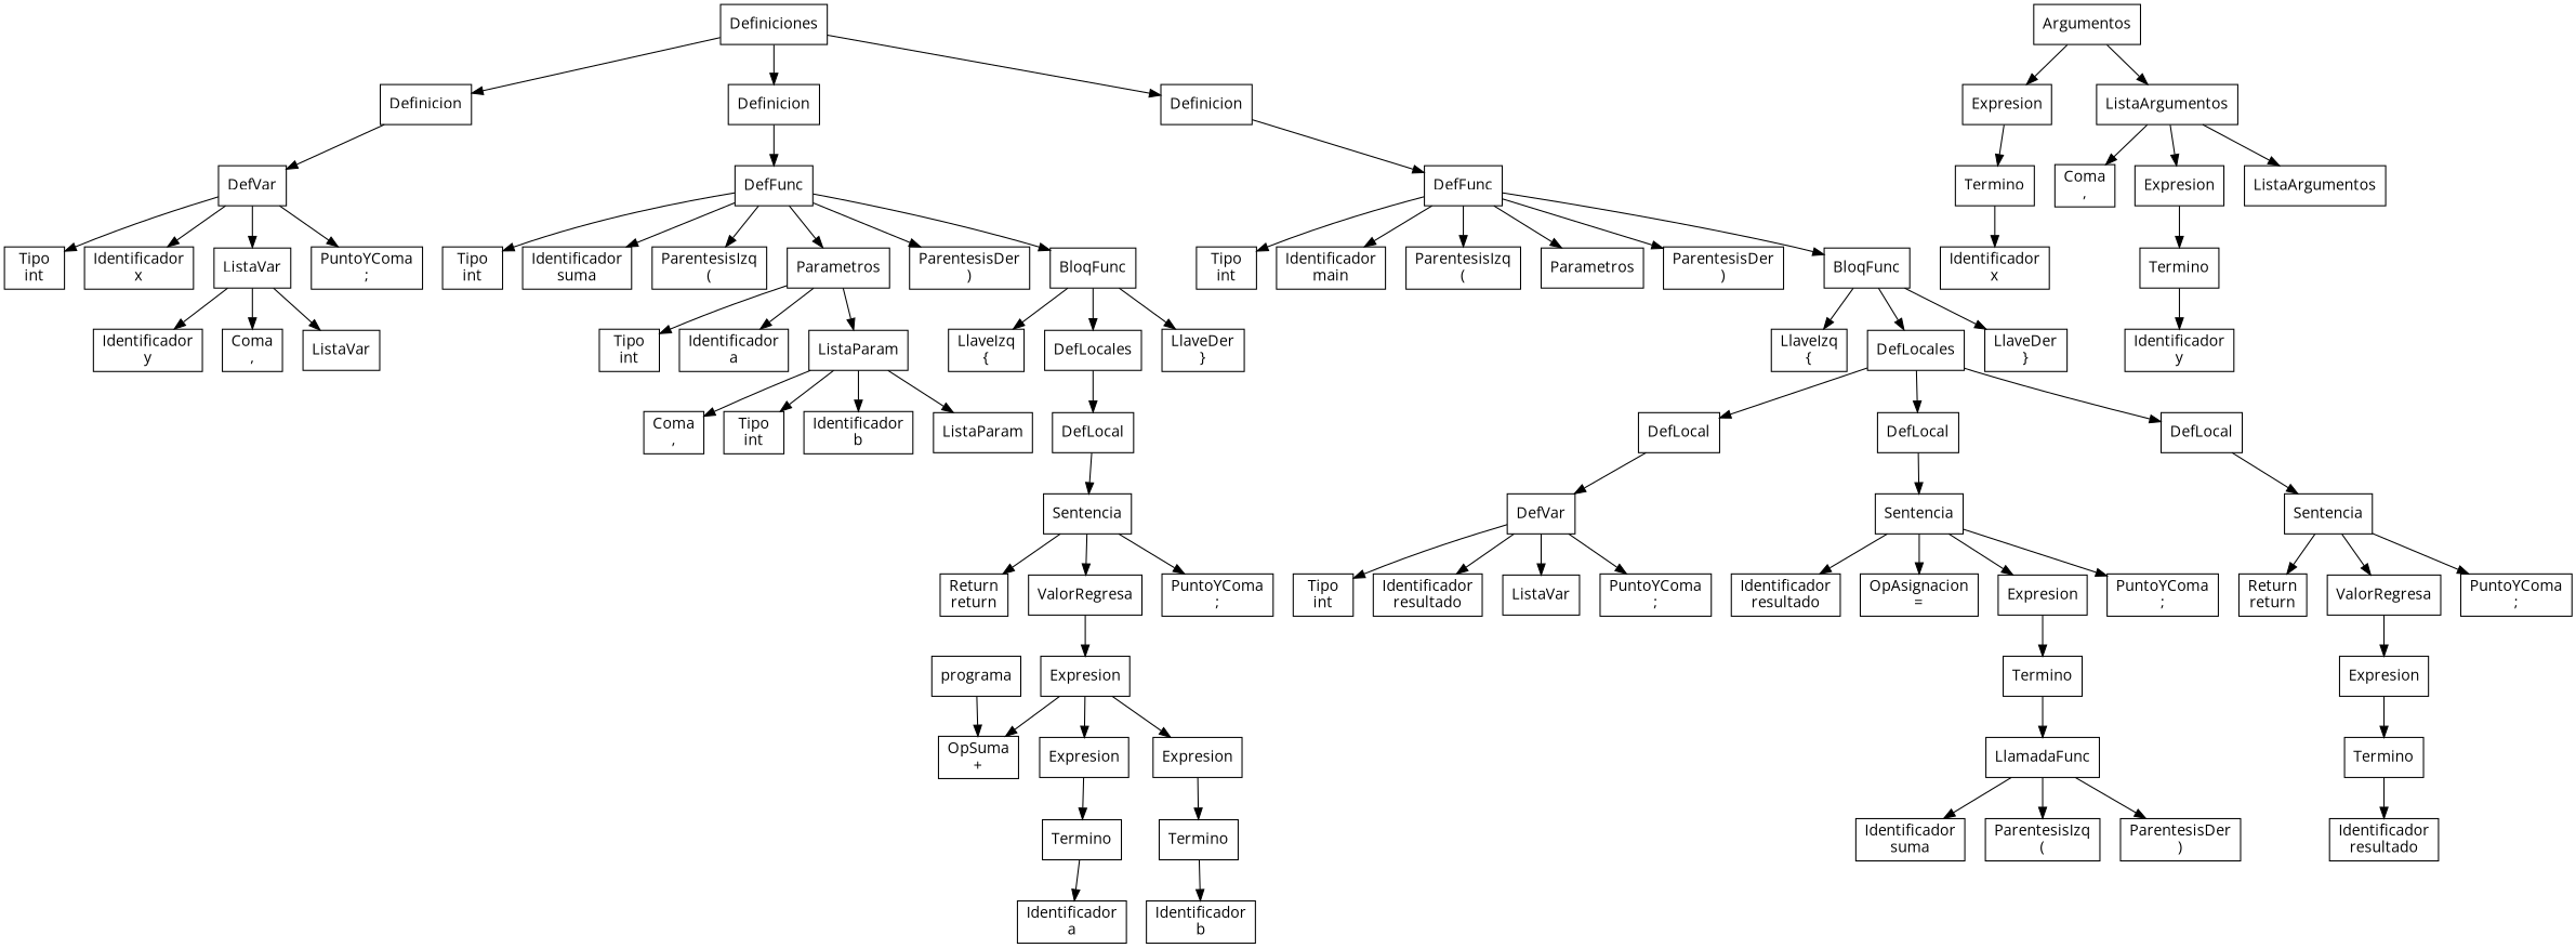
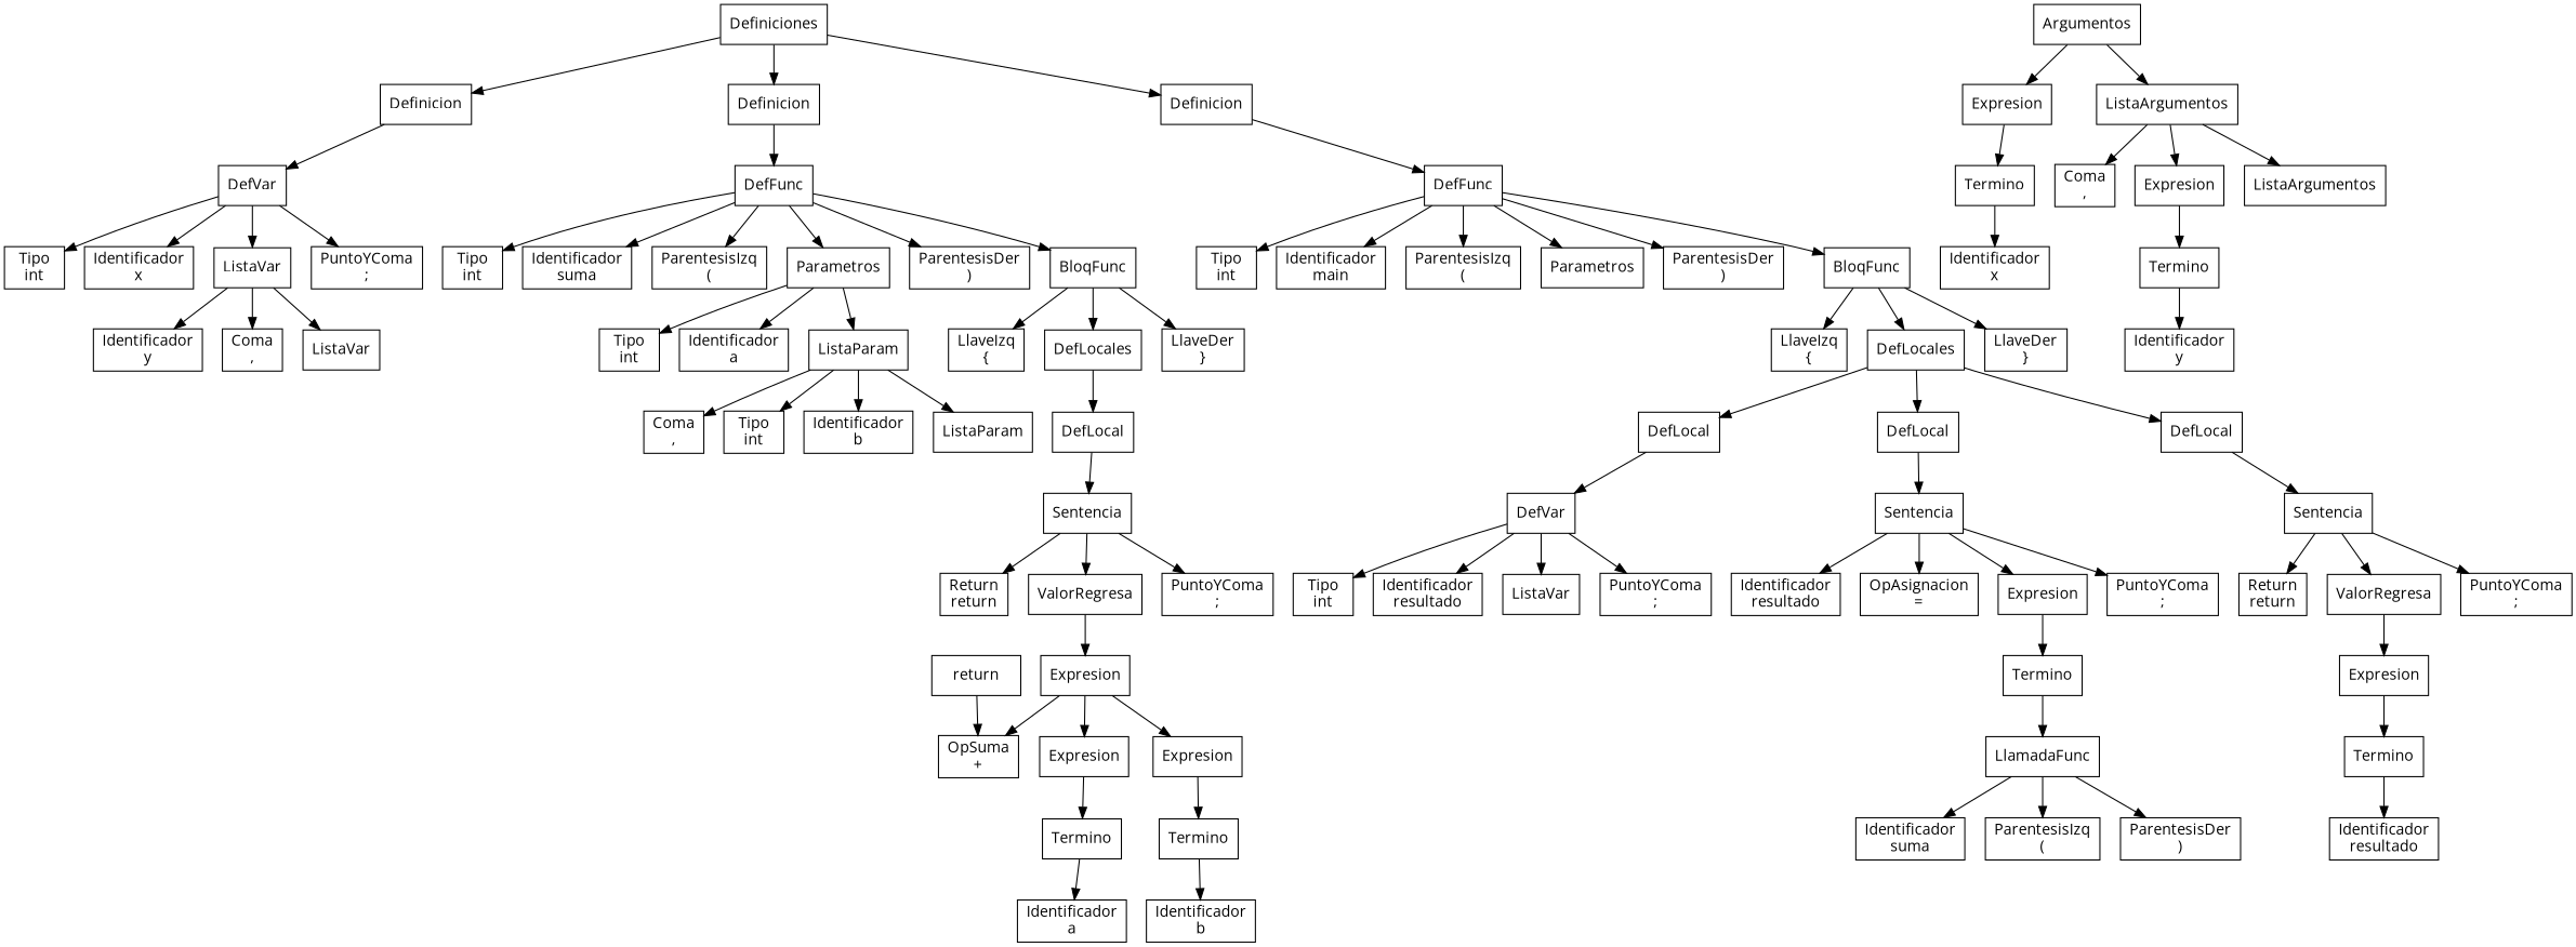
  digraph {
    fontname="Open Sans"
    rankdir=TB
    node [fontname="Open Sans" shape=box]
    edge [fontname="Open Sans"]
-   n1 [label=programa]
+   n1 [label=return]
    n2 [label="OpSuma\n+"]
    n3 [label=Definiciones]
    n4 [label=Definicion]
    n5 [label=Definicion]
    n6 [label=Definicion]
    n7 [label=DefVar]
    n8 [label=DefFunc]
    n9 [label=DefFunc]
    n10 [label="Tipo\nint"]
    n11 [label="Identificador\nx"]
    n12 [label=ListaVar]
    n13 [label="PuntoYComa\n;"]
    n14 [label="Identificador\ny"]
    n15 [label="Coma\n,"]
    n16 [label=ListaVar]
    n17 [label="Tipo\nint"]
    n18 [label="Identificador\nsuma"]
    n19 [label="ParentesisIzq\n("]
    n20 [label=Parametros]
    n21 [label="ParentesisDer\n)"]
    n22 [label=BloqFunc]
    n23 [label="Tipo\nint"]
    n24 [label="Identificador\na"]
    n25 [label=ListaParam]
    n26 [label="LlaveIzq\n{"]
    n27 [label=DefLocales]
    n28 [label="LlaveDer\n}"]
    n29 [label="Coma\n,"]
    n30 [label="Tipo\nint"]
    n31 [label="Identificador\nb"]
    n32 [label=ListaParam]
    n33 [label=DefLocal]
    n34 [label=Sentencia]
    n35 [label="Return\nreturn"]
    n36 [label=ValorRegresa]
    n37 [label="PuntoYComa\n;"]
    n38 [label=Expresion]
    n39 [label=Expresion]
    n40 [label=Expresion]
    n41 [label=Termino]
    n42 [label=Termino]
    n43 [label="Identificador\na"]
    n44 [label="Identificador\nb"]
    n45 [label="Tipo\nint"]
    n46 [label="Identificador\nmain"]
    n47 [label="ParentesisIzq\n("]
    n48 [label=Parametros]
    n49 [label="ParentesisDer\n)"]
    n50 [label=BloqFunc]
    n51 [label="LlaveIzq\n{"]
    n52 [label=DefLocales]
    n53 [label="LlaveDer\n}"]
    n54 [label=DefLocal]
    n55 [label=DefLocal]
    n56 [label=DefLocal]
    n57 [label=DefVar]
    n58 [label=Sentencia]
    n59 [label=Sentencia]
    n60 [label="Tipo\nint"]
    n61 [label="Identificador\nresultado"]
    n62 [label=ListaVar]
    n63 [label="PuntoYComa\n;"]
    n64 [label="Identificador\nresultado"]
    n65 [label="OpAsignacion\n="]
    n66 [label=Expresion]
    n67 [label="PuntoYComa\n;"]
    n68 [label=Termino]
    n69 [label=LlamadaFunc]
    n70 [label="Identificador\nsuma"]
    n71 [label="ParentesisIzq\n("]
    n72 [label="ParentesisDer\n)"]
    n73 [label=Argumentos]
    n74 [label=Expresion]
    n75 [label=ListaArgumentos]
    n76 [label=Termino]
    n77 [label="Coma\n,"]
    n78 [label=Expresion]
    n79 [label=ListaArgumentos]
    n80 [label="Identificador\nx"]
    n81 [label=Termino]
    n82 [label="Identificador\ny"]
    n83 [label="Return\nreturn"]
    n84 [label=ValorRegresa]
    n85 [label="PuntoYComa\n;"]
    n86 [label=Expresion]
    n87 [label=Termino]
    n88 [label="Identificador\nresultado"]
    n1 -> n2
    n3 -> n4
    n3 -> n5
    n3 -> n6
    n4 -> n7
    n5 -> n8
    n6 -> n9
    n7 -> n10
    n7 -> n11
    n7 -> n12
    n7 -> n13
    n8 -> n17
    n8 -> n18
    n8 -> n19
    n8 -> n20
    n8 -> n21
    n8 -> n22
    n9 -> n45
    n9 -> n46
    n9 -> n47
    n9 -> n48
    n9 -> n49
    n9 -> n50
    n12 -> n14
    n12 -> n15
    n12 -> n16
    n20 -> n23
    n20 -> n24
    n20 -> n25
    n22 -> n26
    n22 -> n27
    n22 -> n28
    n25 -> n29
    n25 -> n30
    n25 -> n31
    n25 -> n32
    n27 -> n33
    n33 -> n34
    n34 -> n35
    n34 -> n36
    n34 -> n37
    n36 -> n38
    n38 -> n2
    n38 -> n39
    n38 -> n40
    n39 -> n41
    n40 -> n42
    n41 -> n43
    n42 -> n44
    n50 -> n51
    n50 -> n52
    n50 -> n53
    n52 -> n54
    n52 -> n55
    n52 -> n56
    n54 -> n57
    n55 -> n58
    n56 -> n59
    n57 -> n60
    n57 -> n61
    n57 -> n62
    n57 -> n63
    n58 -> n64
    n58 -> n65
    n58 -> n66
    n58 -> n67
    n59 -> n83
    n59 -> n84
    n59 -> n85
    n66 -> n68
    n68 -> n69
    n69 -> n70
    n69 -> n71
    n69 -> n72
    n73 -> n74
    n73 -> n75
    n74 -> n76
    n75 -> n77
    n75 -> n78
    n75 -> n79
    n76 -> n80
    n78 -> n81
    n81 -> n82
    n84 -> n86
    n86 -> n87
    n87 -> n88
  }
